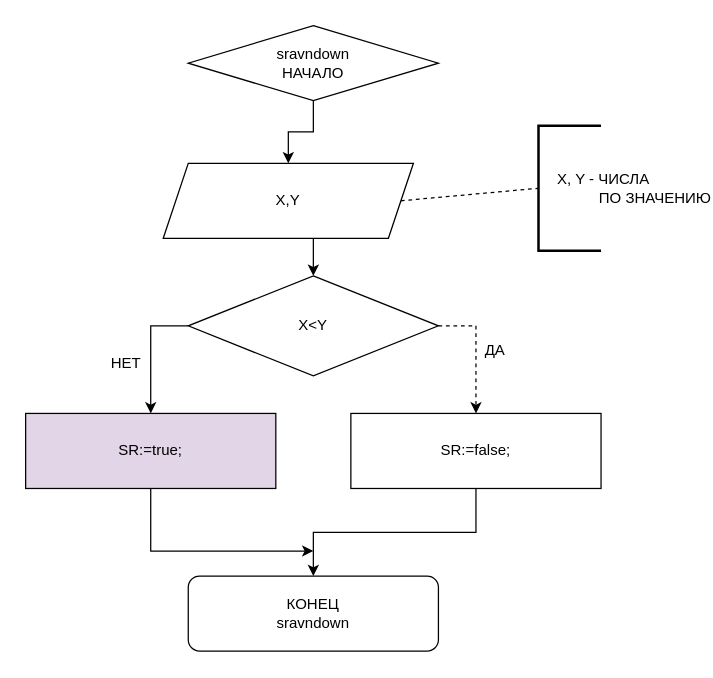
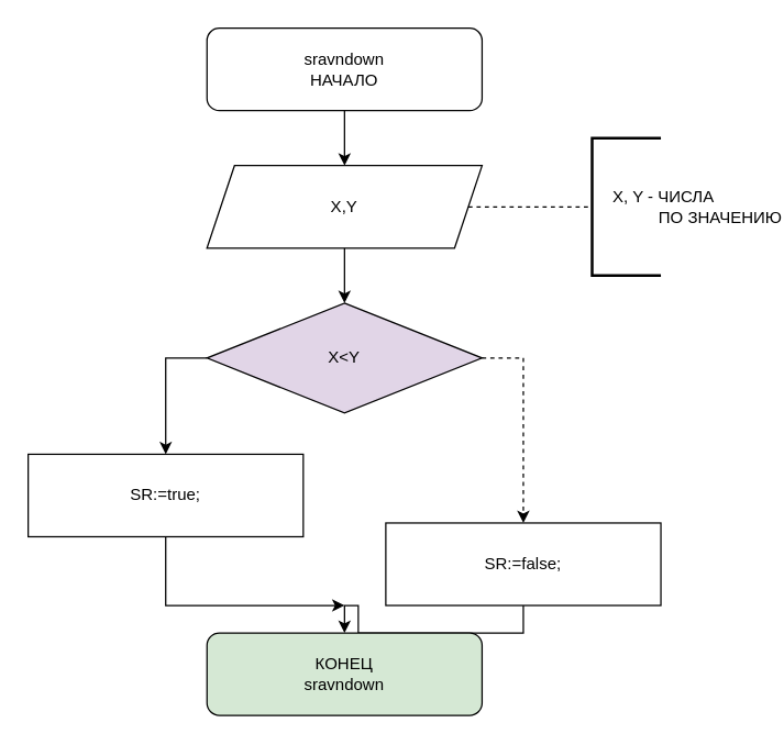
  <mxCell id="0" />
  <mxCell id="1" parent="0" />
  <mxCell id="2" style="edgeStyle=orthogonalEdgeStyle;rounded=0;orthogonalLoop=1;jettySize=auto;html=1;exitX=0.5;exitY=1;exitDx=0;exitDy=0;entryX=0.5;entryY=0;entryDx=0;entryDy=0;" edge="1" parent="1" source="3" target="5"><mxGeometry relative="1" as="geometry" /></mxCell>
- <mxCell id="3" value="sravndown&lt;br&gt;НАЧАЛО" style="rhombus;whiteSpace=wrap;html=1;" vertex="1" parent="1"><mxGeometry x="150" y="20" width="200" height="60" as="geometry" /></mxCell>
+ <mxCell id="3" value="sravndown&lt;br&gt;НАЧАЛО" style="rounded=1;whiteSpace=wrap;html=1;" vertex="1" parent="1"><mxGeometry x="150" y="20" width="200" height="60" as="geometry" /></mxCell>
  <mxCell id="4" style="edgeStyle=orthogonalEdgeStyle;rounded=0;orthogonalLoop=1;jettySize=auto;html=1;exitX=0.5;exitY=1;exitDx=0;exitDy=0;entryX=0.5;entryY=0;entryDx=0;entryDy=0;" edge="1" parent="1" source="5" target="10"><mxGeometry relative="1" as="geometry" /></mxCell>
- <mxCell id="5" value="X,Y" style="shape=parallelogram;perimeter=parallelogramPerimeter;whiteSpace=wrap;html=1;fixedSize=1;" vertex="1" parent="1"><mxGeometry x="130" y="130" width="200" height="60" as="geometry" /></mxCell>
+ <mxCell id="5" value="X,Y" style="shape=parallelogram;perimeter=parallelogramPerimeter;whiteSpace=wrap;html=1;fixedSize=1;" vertex="1" parent="1"><mxGeometry x="150" y="120" width="200" height="60" as="geometry" /></mxCell>
  <mxCell id="6" value="" style="endArrow=none;dashed=1;html=1;exitX=1;exitY=0.5;exitDx=0;exitDy=0;" edge="1" parent="1" source="5"><mxGeometry width="50" height="50" relative="1" as="geometry"><mxPoint x="380" y="170" as="sourcePoint" /><mxPoint x="430" y="150" as="targetPoint" /></mxGeometry></mxCell>
  <mxCell id="7" value="&amp;nbsp; &amp;nbsp; X, Y - ЧИСЛА&amp;nbsp;&lt;br&gt;&amp;nbsp; &amp;nbsp; &amp;nbsp; &amp;nbsp; &amp;nbsp; &amp;nbsp; &amp;nbsp; ПО ЗНАЧЕНИЮ" style="strokeWidth=2;html=1;shape=mxgraph.flowchart.annotation_1;align=left;pointerEvents=1;" vertex="1" parent="1"><mxGeometry x="430" y="100" width="50" height="100" as="geometry" /></mxCell>
  <mxCell id="8" style="edgeStyle=orthogonalEdgeStyle;rounded=0;orthogonalLoop=1;jettySize=auto;html=1;exitX=1;exitY=0.5;exitDx=0;exitDy=0;entryX=0.5;entryY=0;entryDx=0;entryDy=0;dashed=1;" edge="1" parent="1" source="10" target="12"><mxGeometry relative="1" as="geometry" /></mxCell>
  <mxCell id="9" style="edgeStyle=orthogonalEdgeStyle;rounded=0;orthogonalLoop=1;jettySize=auto;html=1;exitX=0;exitY=0.5;exitDx=0;exitDy=0;entryX=0.5;entryY=0;entryDx=0;entryDy=0;" edge="1" parent="1" source="10" target="14"><mxGeometry relative="1" as="geometry" /></mxCell>
- <mxCell id="10" value="X&amp;lt;Y" style="rhombus;whiteSpace=wrap;html=1;" vertex="1" parent="1"><mxGeometry x="150" y="220" width="200" height="80" as="geometry" /></mxCell>
+ <mxCell id="10" value="X&amp;lt;Y" style="rhombus;whiteSpace=wrap;html=1;fillColor=#e1d5e7;" vertex="1" parent="1"><mxGeometry x="150" y="220" width="200" height="80" as="geometry" /></mxCell>
  <mxCell id="11" style="edgeStyle=orthogonalEdgeStyle;rounded=0;orthogonalLoop=1;jettySize=auto;html=1;exitX=0.5;exitY=1;exitDx=0;exitDy=0;entryX=0.5;entryY=0;entryDx=0;entryDy=0;" edge="1" parent="1" source="12" target="17"><mxGeometry relative="1" as="geometry" /></mxCell>
- <mxCell id="12" value="SR:=false;" style="rounded=0;whiteSpace=wrap;html=1;" vertex="1" parent="1"><mxGeometry x="280" y="330" width="200" height="60" as="geometry" /></mxCell>
+ <mxCell id="12" value="SR:=false;" style="rounded=0;whiteSpace=wrap;html=1;" vertex="1" parent="1"><mxGeometry x="280" y="380" width="200" height="60" as="geometry" /></mxCell>
  <mxCell id="13" style="edgeStyle=orthogonalEdgeStyle;rounded=0;orthogonalLoop=1;jettySize=auto;html=1;exitX=0.5;exitY=1;exitDx=0;exitDy=0;" edge="1" parent="1" source="14"><mxGeometry relative="1" as="geometry"><mxPoint x="250" y="440" as="targetPoint" /><Array as="points"><mxPoint x="120" y="440" /></Array></mxGeometry></mxCell>
- <mxCell id="14" value="SR:=true;" style="rounded=0;whiteSpace=wrap;html=1;fillColor=#e1d5e7;" vertex="1" parent="1"><mxGeometry x="20" y="330" width="200" height="60" as="geometry" /></mxCell>
- <mxCell id="15" value="ДА" style="text;html=1;align=center;verticalAlign=middle;resizable=0;points=[];autosize=1;" vertex="1" parent="1"><mxGeometry x="380" y="270" width="30" height="20" as="geometry" /></mxCell>
- <mxCell id="16" value="НЕТ" style="text;html=1;align=center;verticalAlign=middle;resizable=0;points=[];autosize=1;" vertex="1" parent="1"><mxGeometry x="80" y="280" width="40" height="20" as="geometry" /></mxCell>
- <mxCell id="17" value="КОНЕЦ&lt;br&gt;sravndown" style="rounded=1;whiteSpace=wrap;html=1;" vertex="1" parent="1"><mxGeometry x="150" y="460" width="200" height="60" as="geometry" /></mxCell>
+ <mxCell id="14" value="SR:=true;" style="rounded=0;whiteSpace=wrap;html=1;" vertex="1" parent="1"><mxGeometry x="20" y="330" width="200" height="60" as="geometry" /></mxCell>
+ <mxCell id="17" value="КОНЕЦ&lt;br&gt;sravndown" style="rounded=1;whiteSpace=wrap;html=1;fillColor=#d5e8d4;" vertex="1" parent="1"><mxGeometry x="150" y="460" width="200" height="60" as="geometry" /></mxCell>
